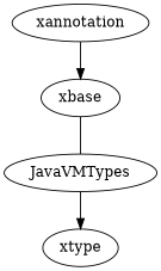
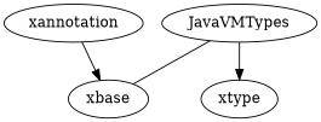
  digraph {
    xbase
    JavaVMTypes
    xtype
    xannotation
-   xbase -> JavaVMTypes [arrowhead=void]
+   JavaVMTypes -> xbase [arrowhead=void]
    JavaVMTypes -> xtype
    xannotation -> xbase
  }
